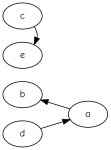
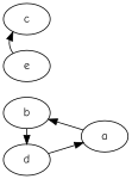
  digraph {
    fontname="Comic Neue"
    rankdir=LR
    node [fontname="Comic Neue"]
    edge [fontname="Comic Neue"]
    b
    d
    e
    c
    a
    subgraph sub_1 {
      rank=same
      b
      d
    }
    subgraph sub_2 {
      d
      e
    }
    subgraph sub_3 {
      rank=same
      e
      c
    }
+   b -> d
    d -> a
-   c -> e
+   e -> c
    a -> b
  }
